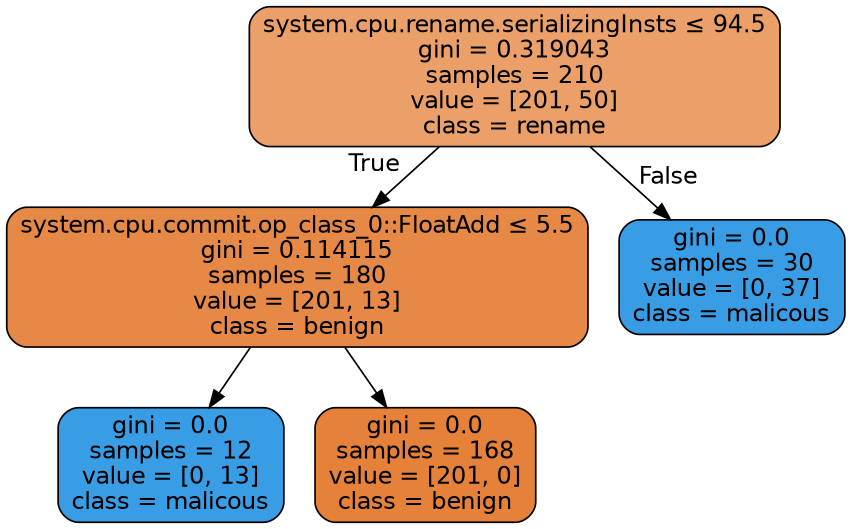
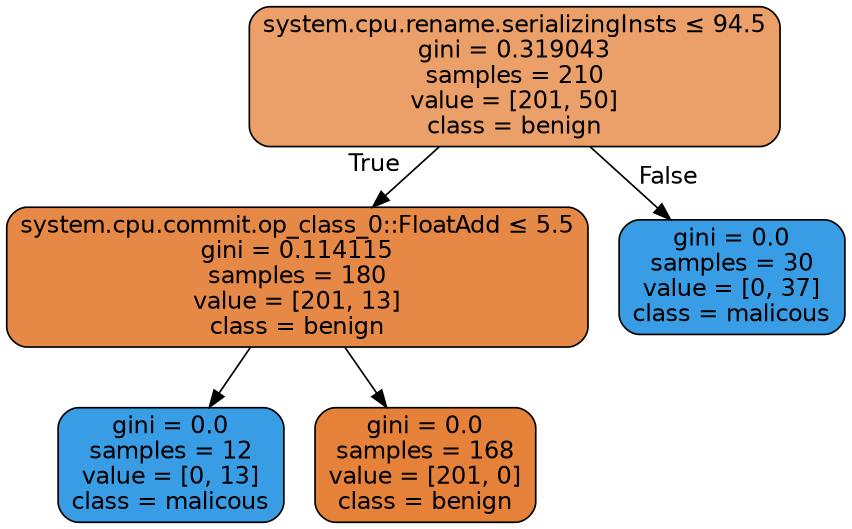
  digraph {
    node [color=black fillcolor="#399de5" fontname=helvetica shape=box style="filled, rounded"]
    edge [fontname=helvetica]
-   n1 [fillcolor="#eba06a" label=<system.cpu.rename.serializingInsts &le; 94.5<br/>gini = 0.319043<br/>samples = 210<br/>value = [201, 50]<br/>class = rename>]
+   n1 [fillcolor="#eba06a" label=<system.cpu.rename.serializingInsts &le; 94.5<br/>gini = 0.319043<br/>samples = 210<br/>value = [201, 50]<br/>class = benign>]
    n2 [fillcolor="#e78946" label=<system.cpu.commit.op_class_0::FloatAdd &le; 5.5<br/>gini = 0.114115<br/>samples = 180<br/>value = [201, 13]<br/>class = benign>]
    n3 [label=<gini = 0.0<br/>samples = 30<br/>value = [0, 37]<br/>class = malicous>]
    n4 [label=<gini = 0.0<br/>samples = 12<br/>value = [0, 13]<br/>class = malicous>]
    n5 [fillcolor="#e58139" label=<gini = 0.0<br/>samples = 168<br/>value = [201, 0]<br/>class = benign>]
    n1 -> n2 [headlabel=True labelangle=45 labeldistance=2.5]
    n1 -> n3 [headlabel=False labelangle=-45 labeldistance=2.5]
    n2 -> n4
    n2 -> n5
  }
